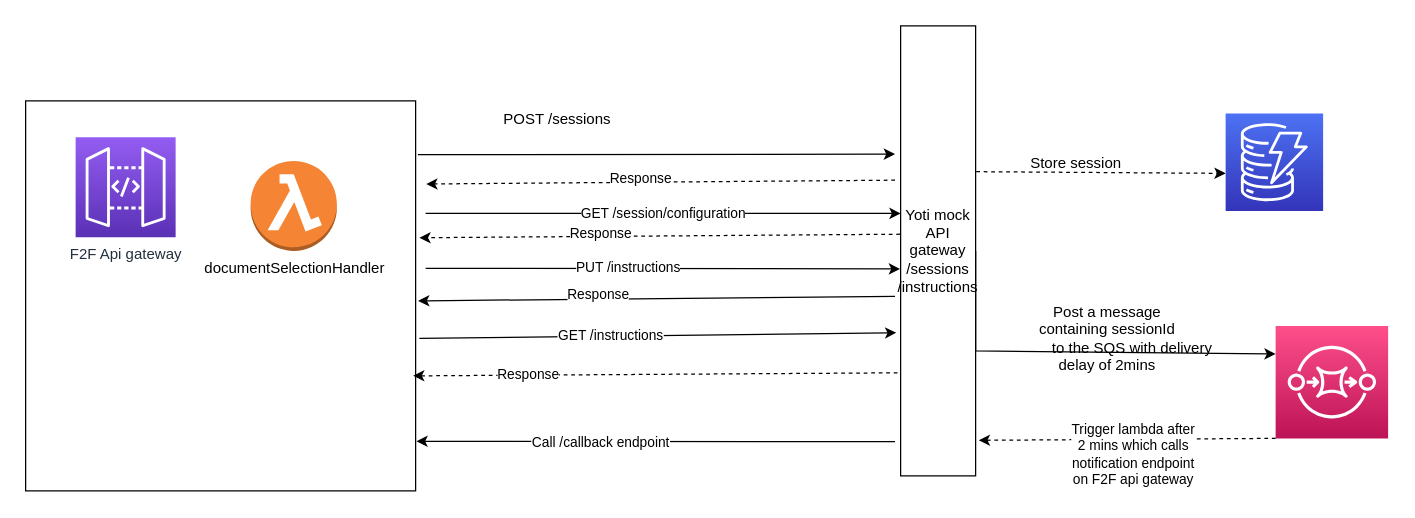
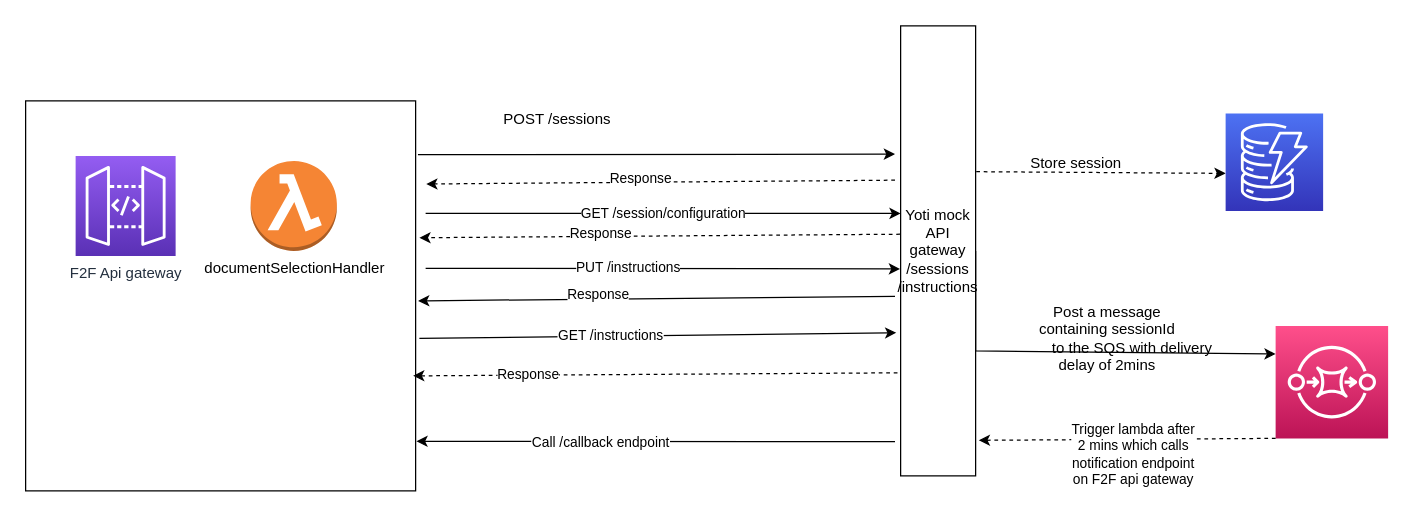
  <mxCell id="0" />
  <mxCell id="1" parent="0" />
  <mxCell id="2" value="" style="whiteSpace=wrap;html=1;aspect=fixed;" vertex="1" parent="1"><mxGeometry x="20" y="80" width="312" height="312" as="geometry" /></mxCell>
  <mxCell id="3" value="Yoti mock API gateway&lt;br&gt;/sessions&lt;br&gt;/instructions&lt;br&gt;" style="rounded=0;whiteSpace=wrap;html=1;direction=south;" vertex="1" parent="1"><mxGeometry x="720" y="20" width="60" height="360" as="geometry" /></mxCell>
- <mxCell id="4" value="F2F Api gateway" style="sketch=0;points=[[0,0,0],[0.25,0,0],[0.5,0,0],[0.75,0,0],[1,0,0],[0,1,0],[0.25,1,0],[0.5,1,0],[0.75,1,0],[1,1,0],[0,0.25,0],[0,0.5,0],[0,0.75,0],[1,0.25,0],[1,0.5,0],[1,0.75,0]];outlineConnect=0;fontColor=#232F3E;gradientColor=#945DF2;gradientDirection=north;fillColor=#5A30B5;strokeColor=#ffffff;dashed=0;verticalLabelPosition=bottom;verticalAlign=top;align=center;html=1;fontSize=12;fontStyle=0;aspect=fixed;shape=mxgraph.aws4.resourceIcon;resIcon=mxgraph.aws4.api_gateway;" vertex="1" parent="1"><mxGeometry x="60" y="109" width="80" height="80" as="geometry" /></mxCell>
+ <mxCell id="4" value="F2F Api gateway" style="sketch=0;points=[[0,0,0],[0.25,0,0],[0.5,0,0],[0.75,0,0],[1,0,0],[0,1,0],[0.25,1,0],[0.5,1,0],[0.75,1,0],[1,1,0],[0,0.25,0],[0,0.5,0],[0,0.75,0],[1,0.25,0],[1,0.5,0],[1,0.75,0]];outlineConnect=0;fontColor=#232F3E;gradientColor=#945DF2;gradientDirection=north;fillColor=#5A30B5;strokeColor=#ffffff;dashed=0;verticalLabelPosition=bottom;verticalAlign=top;align=center;html=1;fontSize=12;fontStyle=0;aspect=fixed;shape=mxgraph.aws4.resourceIcon;resIcon=mxgraph.aws4.api_gateway;" vertex="1" parent="1"><mxGeometry x="60" y="124" width="80" height="80" as="geometry" /></mxCell>
  <mxCell id="5" value="documentSelectionHandler" style="outlineConnect=0;dashed=0;verticalLabelPosition=bottom;verticalAlign=top;align=center;html=1;shape=mxgraph.aws3.lambda_function;fillColor=#F58534;gradientColor=none;" vertex="1" parent="1"><mxGeometry x="200" y="128" width="69" height="72" as="geometry" /></mxCell>
  <mxCell id="6" value="" style="sketch=0;points=[[0,0,0],[0.25,0,0],[0.5,0,0],[0.75,0,0],[1,0,0],[0,1,0],[0.25,1,0],[0.5,1,0],[0.75,1,0],[1,1,0],[0,0.25,0],[0,0.5,0],[0,0.75,0],[1,0.25,0],[1,0.5,0],[1,0.75,0]];outlineConnect=0;fontColor=#232F3E;gradientColor=#FF4F8B;gradientDirection=north;fillColor=#BC1356;strokeColor=#ffffff;dashed=0;verticalLabelPosition=bottom;verticalAlign=top;align=center;html=1;fontSize=12;fontStyle=0;aspect=fixed;shape=mxgraph.aws4.resourceIcon;resIcon=mxgraph.aws4.sqs;" vertex="1" parent="1"><mxGeometry x="1020" y="260" width="90" height="90" as="geometry" /></mxCell>
  <mxCell id="7" value="POST /sessions" style="text;html=1;align=center;verticalAlign=middle;resizable=0;points=[];autosize=1;strokeColor=none;fillColor=none;" vertex="1" parent="1"><mxGeometry x="390" y="80" width="110" height="30" as="geometry" /></mxCell>
  <mxCell id="8" value="GET /session/configuration" style="endArrow=classic;html=1;rounded=0;" edge="1" parent="1"><mxGeometry width="50" height="50" relative="1" as="geometry"><mxPoint x="340" y="170" as="sourcePoint" /><mxPoint x="720" y="170" as="targetPoint" /><Array as="points"><mxPoint x="660" y="170" /><mxPoint x="720" y="170" /></Array></mxGeometry></mxCell>
  <mxCell id="9" value="" style="endArrow=classic;html=1;rounded=0;dashed=1;exitX=0.463;exitY=1.008;exitDx=0;exitDy=0;exitPerimeter=0;" edge="1" parent="1" source="3"><mxGeometry width="50" height="50" relative="1" as="geometry"><mxPoint x="484" y="189.5" as="sourcePoint" /><mxPoint x="335" y="189.5" as="targetPoint" /></mxGeometry></mxCell>
  <mxCell id="10" value="Response" style="edgeLabel;html=1;align=center;verticalAlign=middle;resizable=0;points=[];" vertex="1" connectable="0" parent="9"><mxGeometry x="0.248" y="-3" relative="1" as="geometry"><mxPoint as="offset" /></mxGeometry></mxCell>
  <mxCell id="11" value="" style="endArrow=classic;html=1;rounded=0;entryX=0.54;entryY=1.008;entryDx=0;entryDy=0;entryPerimeter=0;" edge="1" parent="1" target="3"><mxGeometry width="50" height="50" relative="1" as="geometry"><mxPoint x="340" y="214" as="sourcePoint" /><mxPoint x="504" y="218" as="targetPoint" /></mxGeometry></mxCell>
  <mxCell id="12" value="PUT /instructions" style="edgeLabel;html=1;align=center;verticalAlign=middle;resizable=0;points=[];" vertex="1" connectable="0" parent="11"><mxGeometry x="-0.149" y="2" relative="1" as="geometry"><mxPoint as="offset" /></mxGeometry></mxCell>
  <mxCell id="13" value="" style="endArrow=classic;html=1;rounded=0;exitX=0.601;exitY=1.075;exitDx=0;exitDy=0;exitPerimeter=0;" edge="1" parent="1" source="3"><mxGeometry width="50" height="50" relative="1" as="geometry"><mxPoint x="504" y="240" as="sourcePoint" /><mxPoint x="334" y="240" as="targetPoint" /></mxGeometry></mxCell>
  <mxCell id="14" value="Response" style="edgeLabel;html=1;align=center;verticalAlign=middle;resizable=0;points=[];" vertex="1" connectable="0" parent="13"><mxGeometry x="0.247" y="-4" relative="1" as="geometry"><mxPoint as="offset" /></mxGeometry></mxCell>
  <mxCell id="15" value="" style="endArrow=classic;html=1;rounded=0;entryX=0.682;entryY=1.058;entryDx=0;entryDy=0;entryPerimeter=0;" edge="1" parent="1" target="3"><mxGeometry width="50" height="50" relative="1" as="geometry"><mxPoint x="335" y="270" as="sourcePoint" /><mxPoint x="500" y="270" as="targetPoint" /></mxGeometry></mxCell>
  <mxCell id="16" value="GET /instructions" style="edgeLabel;html=1;align=center;verticalAlign=middle;resizable=0;points=[];" vertex="1" connectable="0" parent="15"><mxGeometry x="-0.2" y="1" relative="1" as="geometry"><mxPoint as="offset" /></mxGeometry></mxCell>
  <mxCell id="17" value="" style="endArrow=classic;html=1;rounded=0;entryX=0;entryY=0.25;entryDx=0;entryDy=0;entryPerimeter=0;" edge="1" parent="1" target="6"><mxGeometry width="50" height="50" relative="1" as="geometry"><mxPoint x="780" y="200" as="sourcePoint" /><mxPoint x="614" y="270" as="targetPoint" /><Array as="points"><mxPoint x="780" y="280" /></Array></mxGeometry></mxCell>
  <mxCell id="18" value="Post a message&lt;br&gt;containing sessionId&lt;br&gt;&amp;nbsp; &amp;nbsp; &amp;nbsp; &amp;nbsp; &amp;nbsp; &amp;nbsp; to the SQS with delivery&lt;br&gt;delay of 2mins" style="text;html=1;align=center;verticalAlign=middle;resizable=0;points=[];autosize=1;strokeColor=none;fillColor=none;" vertex="1" parent="1"><mxGeometry x="790" y="235" width="190" height="70" as="geometry" /></mxCell>
  <mxCell id="19" value="" style="endArrow=classic;html=1;rounded=0;exitX=0.771;exitY=1.042;exitDx=0;exitDy=0;exitPerimeter=0;dashed=1;" edge="1" parent="1" source="3"><mxGeometry width="50" height="50" relative="1" as="geometry"><mxPoint x="504" y="300" as="sourcePoint" /><mxPoint x="330" y="300" as="targetPoint" /></mxGeometry></mxCell>
  <mxCell id="20" value="Response" style="edgeLabel;html=1;align=center;verticalAlign=middle;resizable=0;points=[];" vertex="1" connectable="0" parent="19"><mxGeometry x="0.529" y="-1" relative="1" as="geometry"><mxPoint as="offset" /></mxGeometry></mxCell>
  <mxCell id="21" value="" style="endArrow=classic;html=1;rounded=0;exitX=0;exitY=1;exitDx=0;exitDy=0;exitPerimeter=0;dashed=1;entryX=0.921;entryY=-0.042;entryDx=0;entryDy=0;entryPerimeter=0;" edge="1" parent="1" source="6" target="3"><mxGeometry width="50" height="50" relative="1" as="geometry"><mxPoint x="590" y="320" as="sourcePoint" /><mxPoint x="780" y="250" as="targetPoint" /></mxGeometry></mxCell>
  <mxCell id="22" value="Trigger lambda after&lt;br&gt;2 mins which calls&lt;br&gt;notification endpoint&lt;br&gt;on F2F api gateway" style="edgeLabel;html=1;align=center;verticalAlign=middle;resizable=0;points=[];" vertex="1" connectable="0" parent="21"><mxGeometry x="0.558" y="-3" relative="1" as="geometry"><mxPoint x="71" y="14" as="offset" /></mxGeometry></mxCell>
  <mxCell id="23" value="" style="endArrow=classic;html=1;rounded=0;dashed=1;exitX=0.329;exitY=1.075;exitDx=0;exitDy=0;exitPerimeter=0;entryX=1.002;entryY=0.206;entryDx=0;entryDy=0;entryPerimeter=0;" edge="1" parent="1"><mxGeometry width="50" height="50" relative="1" as="geometry"><mxPoint x="715.5" y="143.44" as="sourcePoint" /><mxPoint x="340.5" y="146.5" as="targetPoint" /></mxGeometry></mxCell>
  <mxCell id="24" value="Response" style="edgeLabel;html=1;align=center;verticalAlign=middle;resizable=0;points=[];" vertex="1" connectable="0" parent="23"><mxGeometry x="0.088" y="-4" relative="1" as="geometry"><mxPoint as="offset" /></mxGeometry></mxCell>
  <mxCell id="25" value="" style="endArrow=classic;html=1;rounded=0;exitX=1.006;exitY=0.138;exitDx=0;exitDy=0;exitPerimeter=0;entryX=0.285;entryY=1.075;entryDx=0;entryDy=0;entryPerimeter=0;" edge="1" parent="1" source="2" target="3"><mxGeometry width="50" height="50" relative="1" as="geometry"><mxPoint x="510" y="270" as="sourcePoint" /><mxPoint x="560" y="220" as="targetPoint" /></mxGeometry></mxCell>
  <mxCell id="26" value="" style="endArrow=classic;html=1;rounded=0;dashed=1;exitX=0.324;exitY=-0.008;exitDx=0;exitDy=0;exitPerimeter=0;entryX=0;entryY=1;entryDx=0;entryDy=0;entryPerimeter=0;" edge="1" parent="1" source="3"><mxGeometry width="50" height="50" relative="1" as="geometry"><mxPoint x="780" y="150" as="sourcePoint" /><mxPoint x="980" y="138" as="targetPoint" /></mxGeometry></mxCell>
  <mxCell id="27" value="" style="sketch=0;points=[[0,0,0],[0.25,0,0],[0.5,0,0],[0.75,0,0],[1,0,0],[0,1,0],[0.25,1,0],[0.5,1,0],[0.75,1,0],[1,1,0],[0,0.25,0],[0,0.5,0],[0,0.75,0],[1,0.25,0],[1,0.5,0],[1,0.75,0]];outlineConnect=0;fontColor=#232F3E;gradientColor=#4D72F3;gradientDirection=north;fillColor=#3334B9;strokeColor=#ffffff;dashed=0;verticalLabelPosition=bottom;verticalAlign=top;align=center;html=1;fontSize=12;fontStyle=0;aspect=fixed;shape=mxgraph.aws4.resourceIcon;resIcon=mxgraph.aws4.dynamodb;" vertex="1" parent="1"><mxGeometry x="980" y="90" width="78" height="78" as="geometry" /></mxCell>
  <mxCell id="28" value="Store session" style="text;html=1;align=center;verticalAlign=middle;resizable=0;points=[];autosize=1;strokeColor=none;fillColor=none;" vertex="1" parent="1"><mxGeometry x="810" y="115" width="100" height="30" as="geometry" /></mxCell>
  <mxCell id="29" value="" style="endArrow=classic;html=1;rounded=0;exitX=0.924;exitY=1.075;exitDx=0;exitDy=0;exitPerimeter=0;entryX=1.002;entryY=0.873;entryDx=0;entryDy=0;entryPerimeter=0;" edge="1" parent="1" source="3" target="2"><mxGeometry width="50" height="50" relative="1" as="geometry"><mxPoint x="610" y="340" as="sourcePoint" /><mxPoint x="660" y="290" as="targetPoint" /></mxGeometry></mxCell>
  <mxCell id="30" value="Call /callback endpoint" style="edgeLabel;html=1;align=center;verticalAlign=middle;resizable=0;points=[];" vertex="1" connectable="0" parent="29"><mxGeometry x="0.233" relative="1" as="geometry"><mxPoint as="offset" /></mxGeometry></mxCell>
